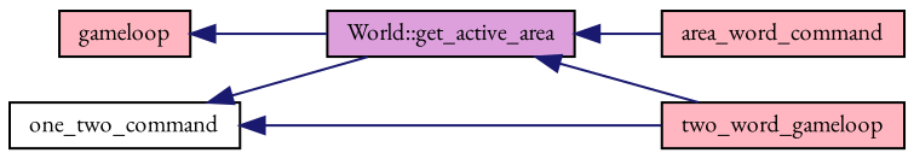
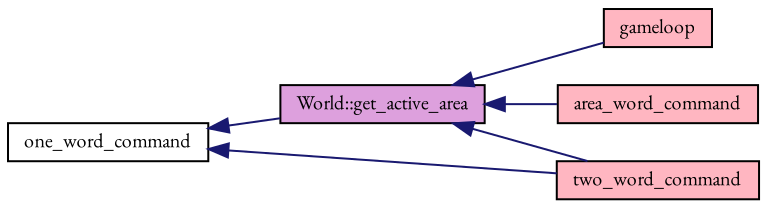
  digraph {
    fontname="EB Garamond"
    rankdir=LR
    node [color=black fillcolor=lightpink fontname="EB Garamond" fontsize=10 shape=record style=filled]
    edge [color=midnightblue dir=back fontname="EB Garamond" fontsize=10 labelfontname=Helvetica labelfontsize=10 style=solid]
    n1 [fillcolor=plum fontcolor=black height=0.2 label="World::get_active_area" width=0.4]
    n2 [height=0.2 label=gameloop width=0.4]
-   n3 [height=0.2 label=two_word_gameloop width=0.4]
+   n3 [height=0.2 label=two_word_command width=0.4]
    n4 [height=0.2 label=area_word_command width=0.4]
-   n5 [fillcolor=white height=0.2 label=one_two_command width=0.4]
-   n2 -> n1
+   n5 [fillcolor=white height=0.2 label=one_word_command width=0.4]
+   n1 -> n2
    n1 -> n3
    n1 -> n4
    n5 -> n1
    n5 -> n3
  }
